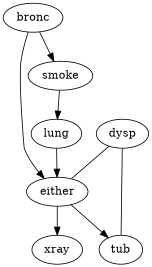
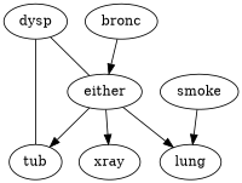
  digraph {
    either
    tub
    lung
    xray
    smoke
    bronc
    dysp
    either -> tub
-   lung -> either
+   either -> lung
    either -> xray
    smoke -> lung
    bronc -> either
-   bronc -> smoke
    dysp -> either [dir=none]
    dysp -> tub [dir=none]
  }
